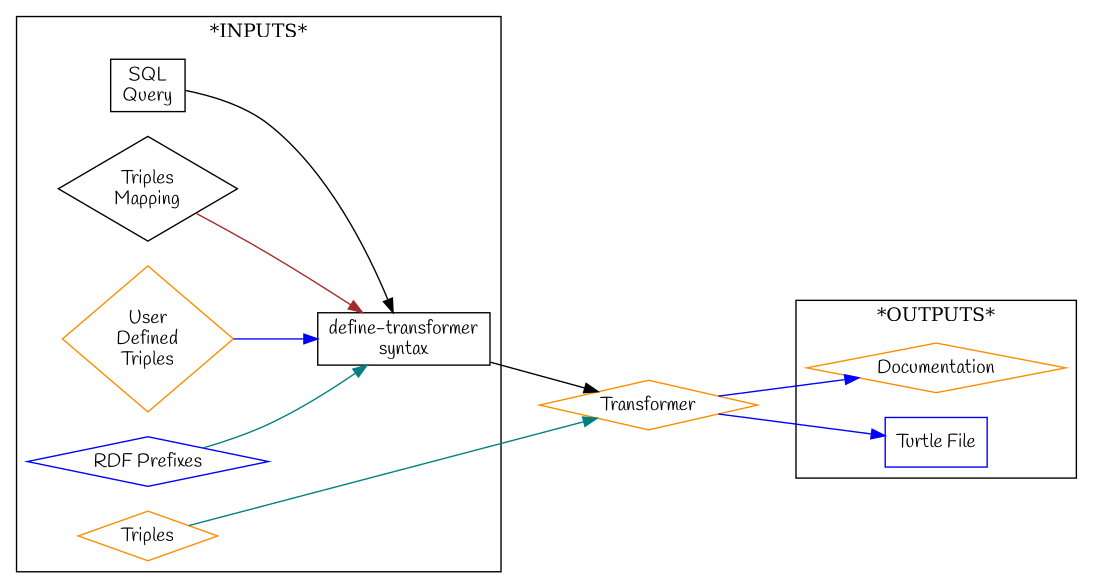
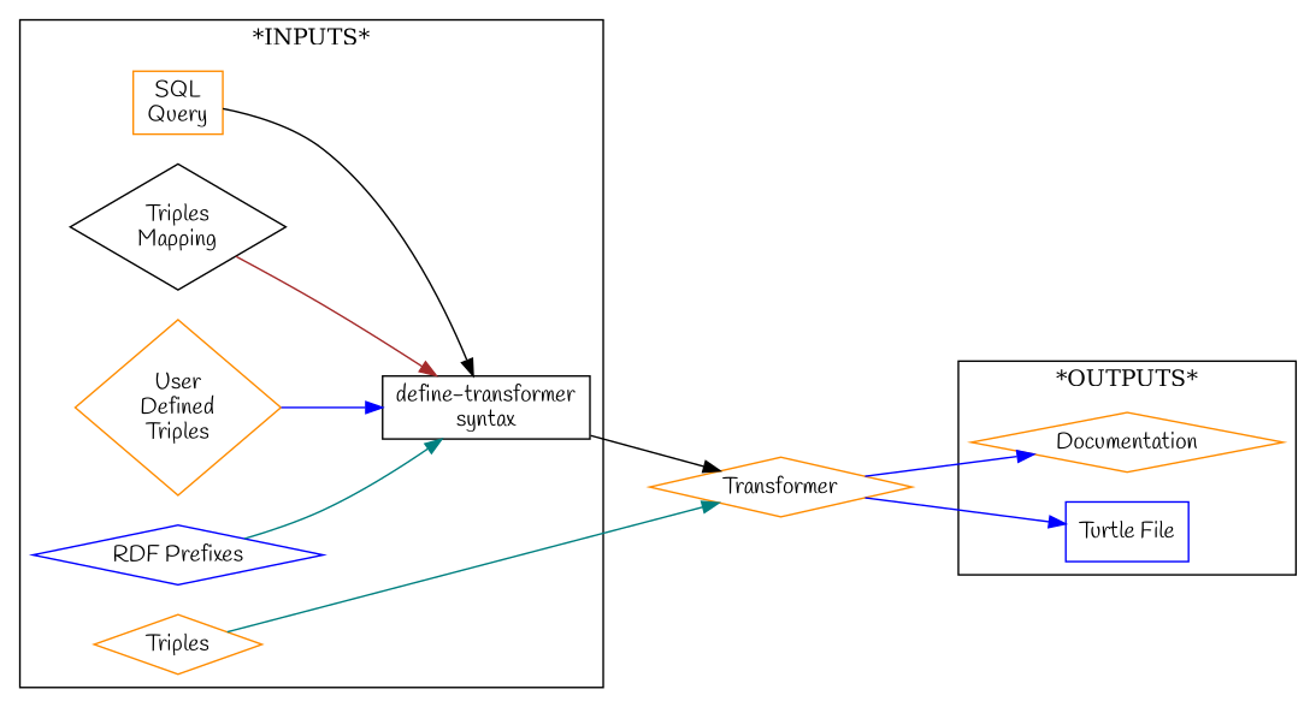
  digraph {
    compound=true
    rankdir=LR
    node [color=darkorange fontname=Handlee shape=diamond]
    edge [color=blue]
-   "SQL\nQuery" [color=black shape=box]
+   "SQL\nQuery" [shape=box]
    "Triples\nMapping" [color=black]
    "User\nDefined\nTriples"
    n4 [label=Triples]
    "define-transformer\nsyntax" [color=black shape=box]
    "RDF Prefixes" [color=blue]
    Documentation
    "Turtle File" [color=blue shape=box]
    Transformer
    subgraph cluster_1 {
      label="*INPUTS*"
      "SQL\nQuery"
      "Triples\nMapping"
      "User\nDefined\nTriples"
      n4
      "define-transformer\nsyntax"
      "RDF Prefixes"
    }
    subgraph cluster_2 {
      label="*OUTPUTS*"
      Documentation
      "Turtle File"
    }
    "SQL\nQuery" -> "define-transformer\nsyntax" [color=black]
    "Triples\nMapping" -> "define-transformer\nsyntax" [color=brown]
    "User\nDefined\nTriples" -> "define-transformer\nsyntax"
    n4 -> Transformer [color=teal]
    "define-transformer\nsyntax" -> Transformer [color=black]
    "RDF Prefixes" -> "define-transformer\nsyntax" [color=teal]
    Transformer -> Documentation
    Transformer -> "Turtle File"
  }
